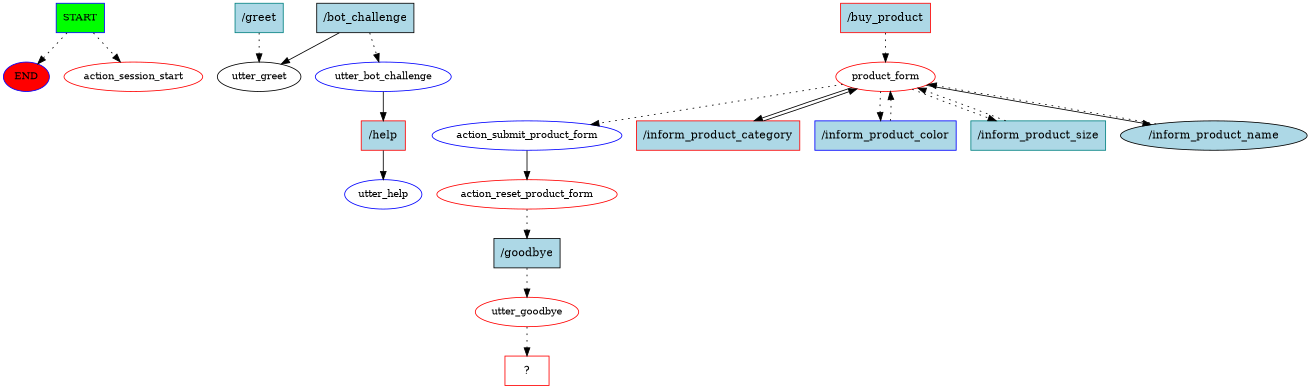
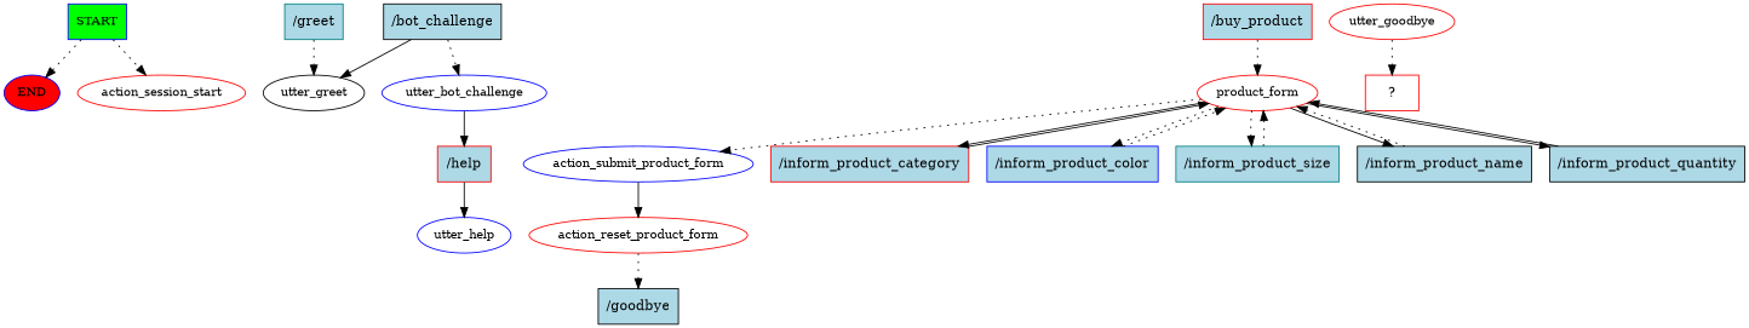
  digraph {
    node [color=red fillcolor=lightblue shape=rect style=filled]
    edge [style=dotted]
    n1 [color=blue fillcolor=green fontsize=12 label=START shape=box]
    n2 [color=blue fillcolor=red fontsize=12 label=END shape=""]
    n3 [fontsize=12 label=action_session_start fillcolor="" shape="" style=""]
    n4 [color=teal label="/greet"]
    n5 [color=black fontsize=12 label=utter_greet fillcolor="" shape="" style=""]
    n6 [color=black label="/bot_challenge"]
    n7 [color=blue fontsize=12 label=utter_bot_challenge fillcolor="" shape="" style=""]
    n8 [label="/help"]
    n9 [color=blue fontsize=12 label=utter_help fillcolor="" shape="" style=""]
    n10 [label="/buy_product"]
    n11 [fontsize=12 label=product_form fillcolor="" shape="" style=""]
    n12 [color=blue fontsize=12 label=action_submit_product_form fillcolor="" shape="" style=""]
    n13 [label="/inform_product_category"]
    n14 [color=blue label="/inform_product_color"]
    n15 [color=teal label="/inform_product_size"]
-   n16 [color=black label="/inform_product_name" shape=ellipse]
+   n16 [color=black label="/inform_product_name"]
+   n17 [color=black label="/inform_product_quantity"]
    n18 [fontsize=12 label=action_reset_product_form fillcolor="" shape="" style=""]
    n19 [color=black label="/goodbye"]
    n20 [fontsize=12 label=utter_goodbye fillcolor="" shape="" style=""]
    n21 [label="  ?  " fillcolor="" style=""]
    n1 -> n2
    n1 -> n3
    n4 -> n5
    n6 -> n5 [style=solid]
    n6 -> n7
    n7 -> n8 [style=solid]
    n8 -> n9 [style=solid]
    n10 -> n11
    n11 -> n12
    n11 -> n13 [style=solid]
    n11 -> n14
    n11 -> n15
    n11 -> n16 [style=solid]
+   n11 -> n17 [style=solid]
    n12 -> n18 [style=solid]
    n13 -> n11 [style=solid]
    n14 -> n11
    n15 -> n11
    n16 -> n11
+   n17 -> n11 [style=solid]
    n18 -> n19
-   n19 -> n20
    n20 -> n21
  }
